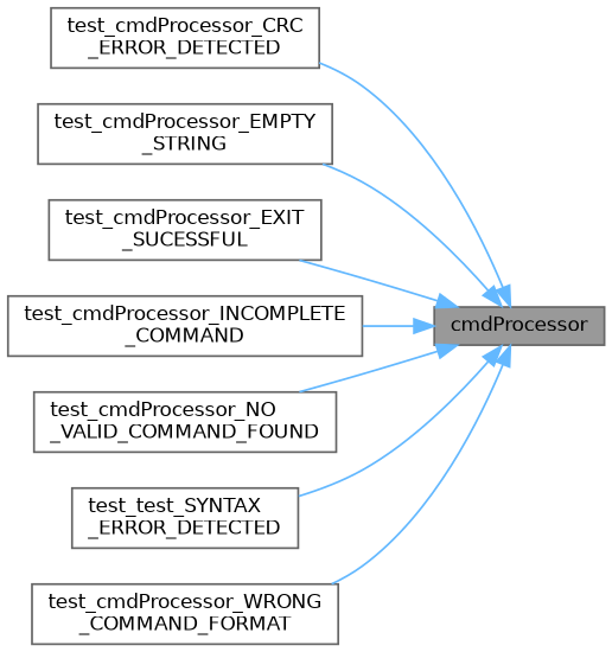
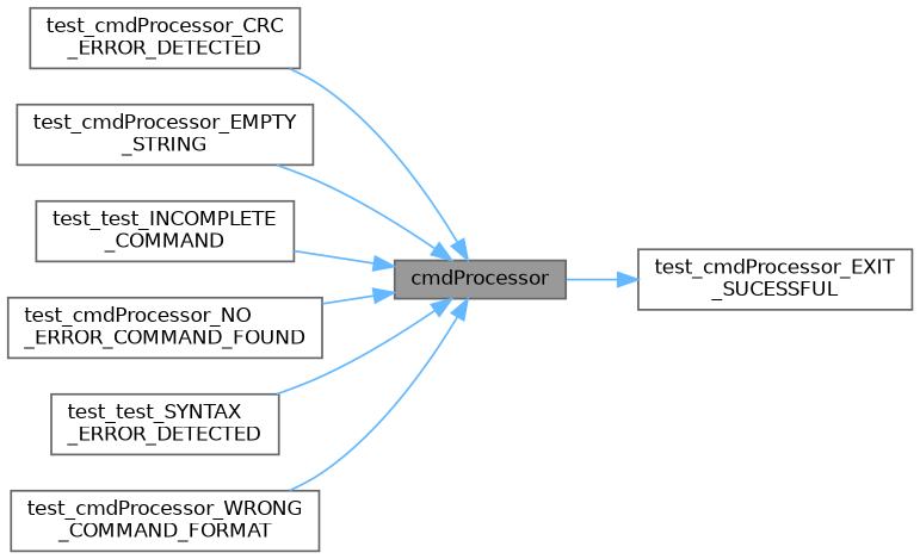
  digraph {
    rankdir=RL
    node [color=grey40 fillcolor=white fontname=Helvetica fontsize=10 shape=box style=filled]
    edge [color=steelblue1 dir=back fontname=Helvetica fontsize=10 labelfontname=Helvetica labelfontsize=10 style=solid]
    n1 [color=gray40 fillcolor=grey60 fontcolor=black height=0.2 label=cmdProcessor width=0.4]
    n2 [height=0.2 label="test_cmdProcessor_CRC\l_ERROR_DETECTED" width=0.4]
    n3 [height=0.2 label="test_cmdProcessor_EMPTY\l_STRING" width=0.4]
    n4 [height=0.2 label="test_cmdProcessor_EXIT\l_SUCESSFUL" width=0.4]
-   n5 [height=0.2 label="test_cmdProcessor_INCOMPLETE\l_COMMAND" width=0.4]
-   n6 [height=0.2 label="test_cmdProcessor_NO\l_VALID_COMMAND_FOUND" width=0.4]
+   n5 [height=0.2 label="test_test_INCOMPLETE\l_COMMAND" width=0.4]
+   n6 [height=0.2 label="test_cmdProcessor_NO\l_ERROR_COMMAND_FOUND" width=0.4]
    n7 [height=0.2 label="test_test_SYNTAX\l_ERROR_DETECTED" width=0.4]
    n8 [height=0.2 label="test_cmdProcessor_WRONG\l_COMMAND_FORMAT" width=0.4]
    n1 -> n2
    n1 -> n3
-   n1 -> n4
+   n4 -> n1
    n1 -> n5
    n1 -> n6
    n1 -> n7
    n1 -> n8
  }
